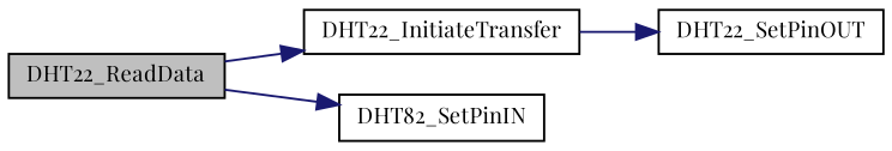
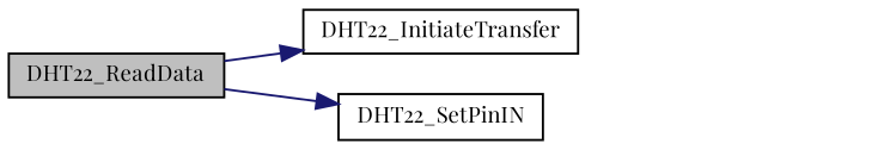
  digraph {
    fontname="Playfair Display"
    rankdir=LR
    node [color=black fillcolor=white fontname="Playfair Display" fontsize=10 shape=record style=filled]
    edge [color=midnightblue fontname="Playfair Display" fontsize=10 labelfontname=Helvetica labelfontsize=10 style=solid]
    n1 [fillcolor=grey75 fontcolor=black height=0.2 label=DHT22_ReadData width=0.4]
    n2 [height=0.2 label=DHT22_InitiateTransfer width=0.4]
-   n3 [height=0.2 label=DHT82_SetPinIN width=0.4]
-   n4 [height=0.2 label=DHT22_SetPinOUT width=0.4]
+   n3 [height=0.2 label=DHT22_SetPinIN width=0.4]
    n1 -> n2
    n1 -> n3
-   n2 -> n4
  }
